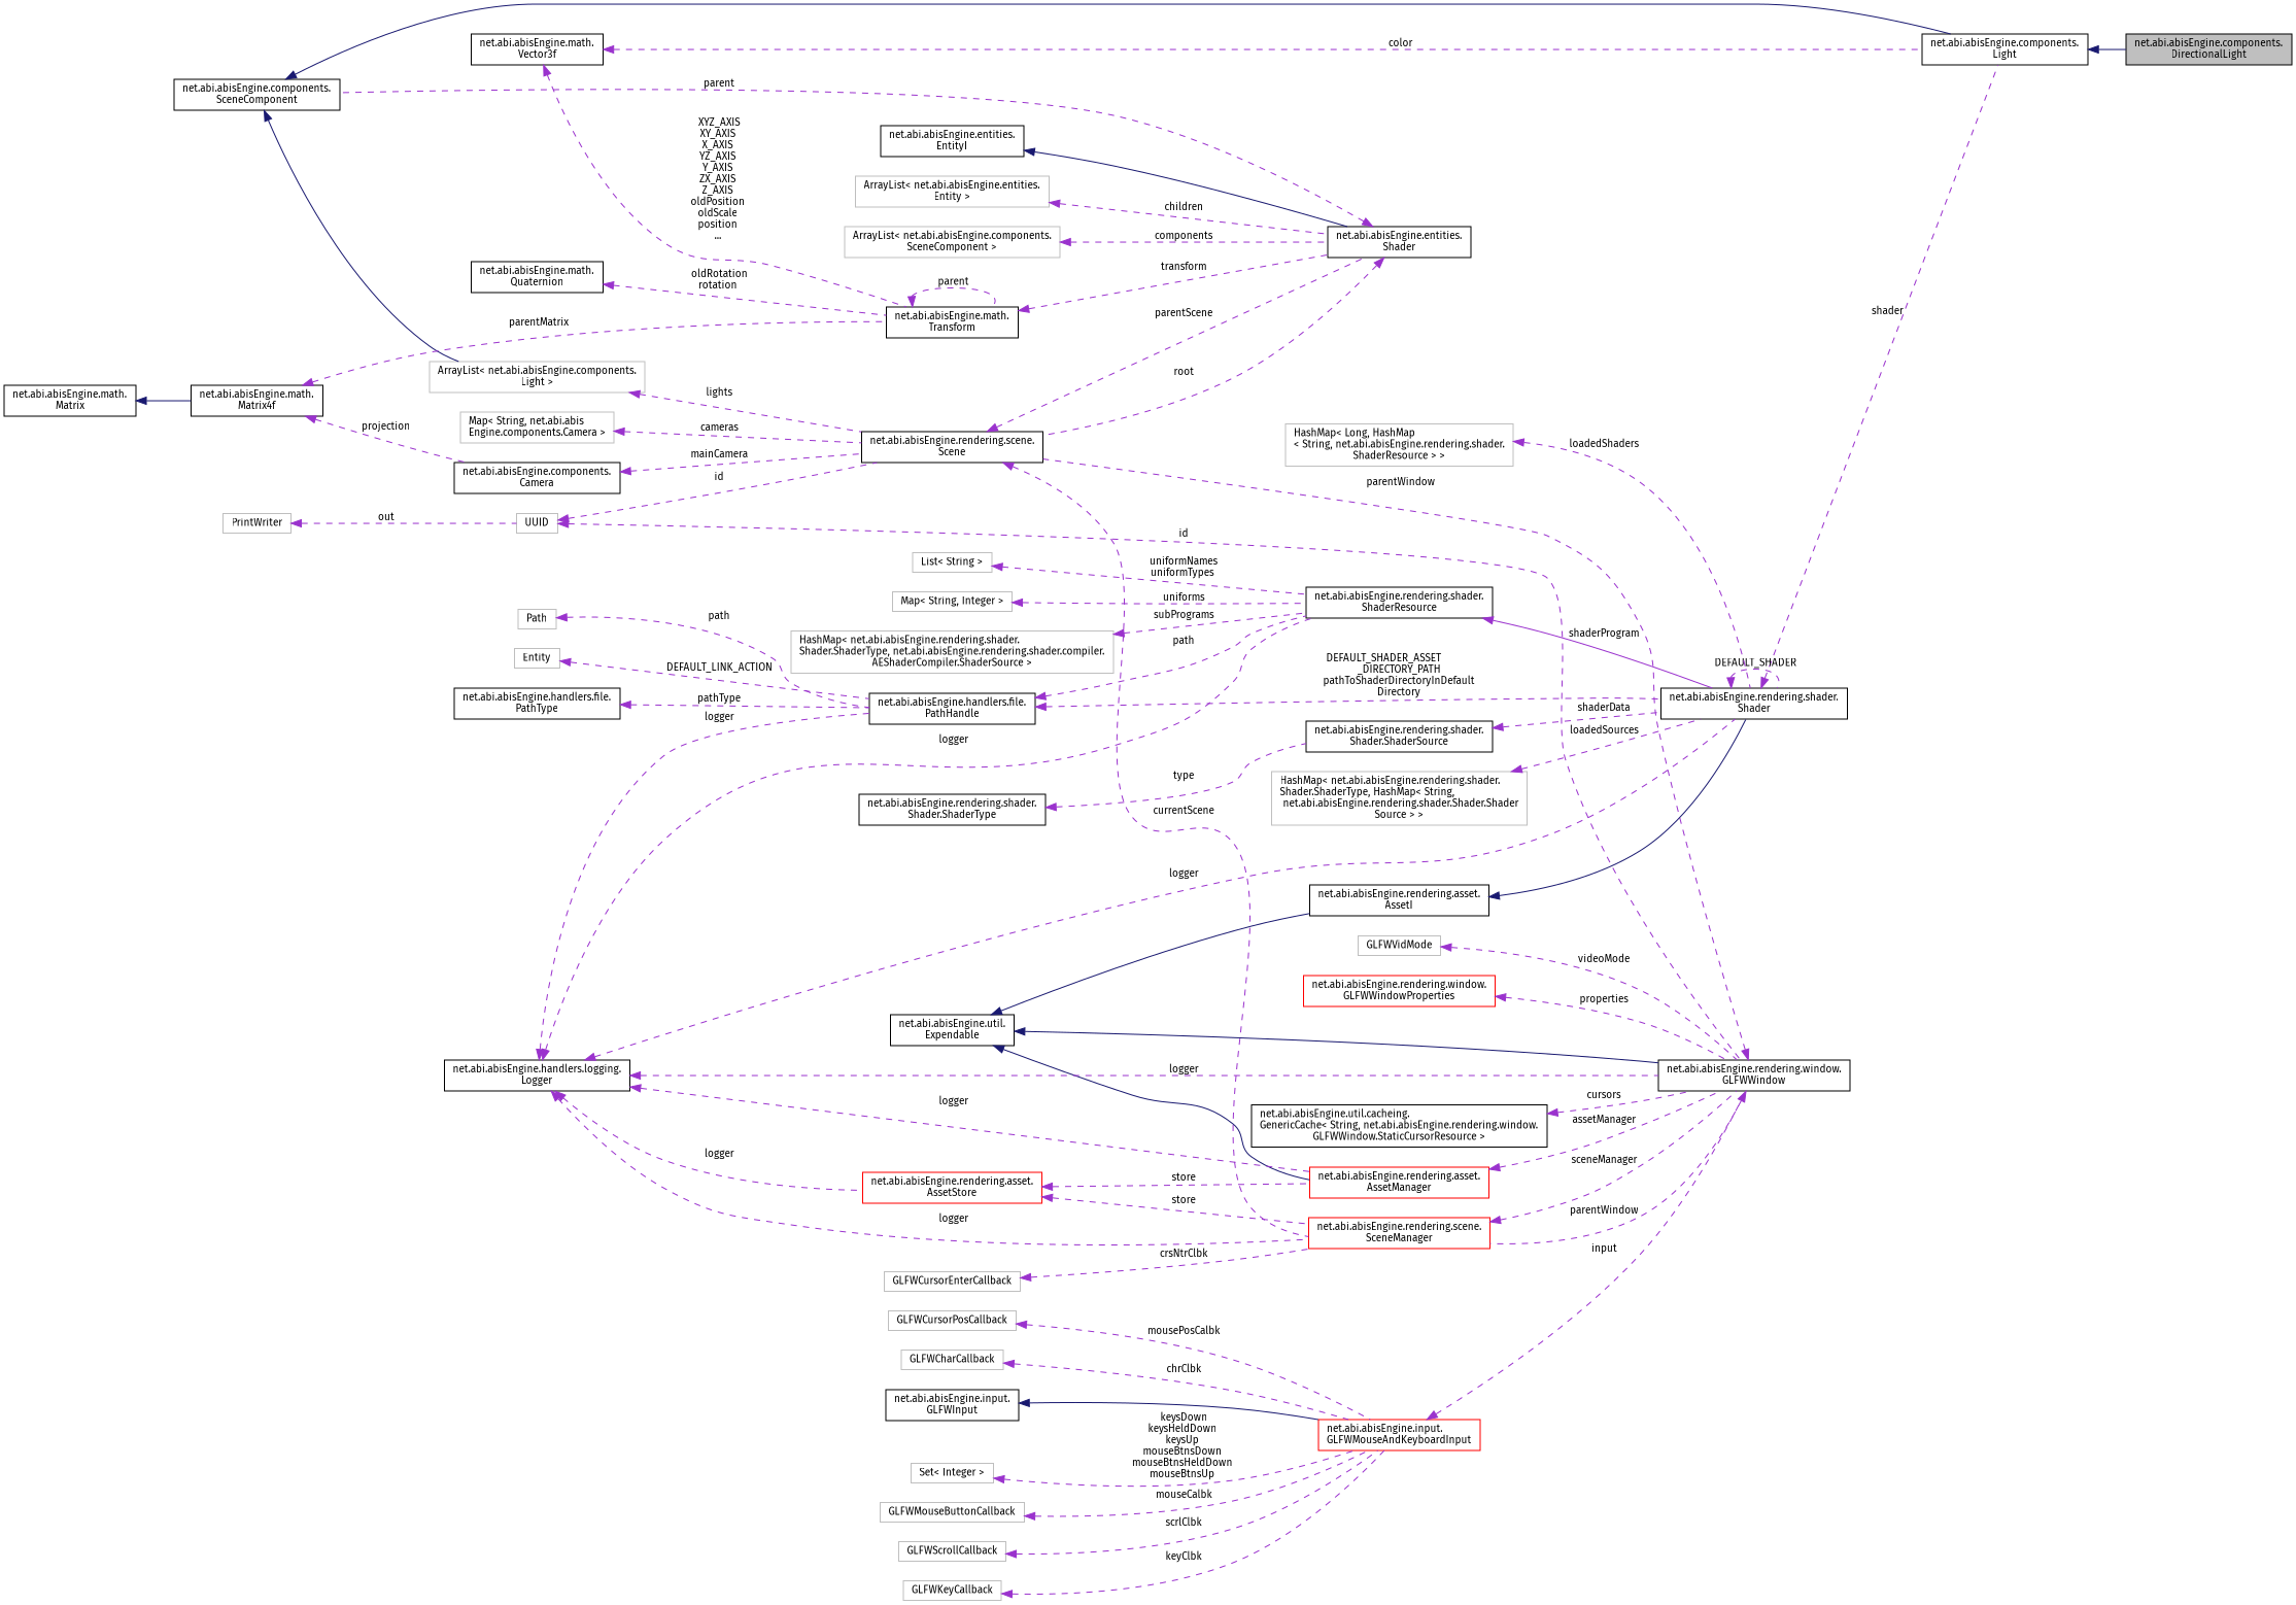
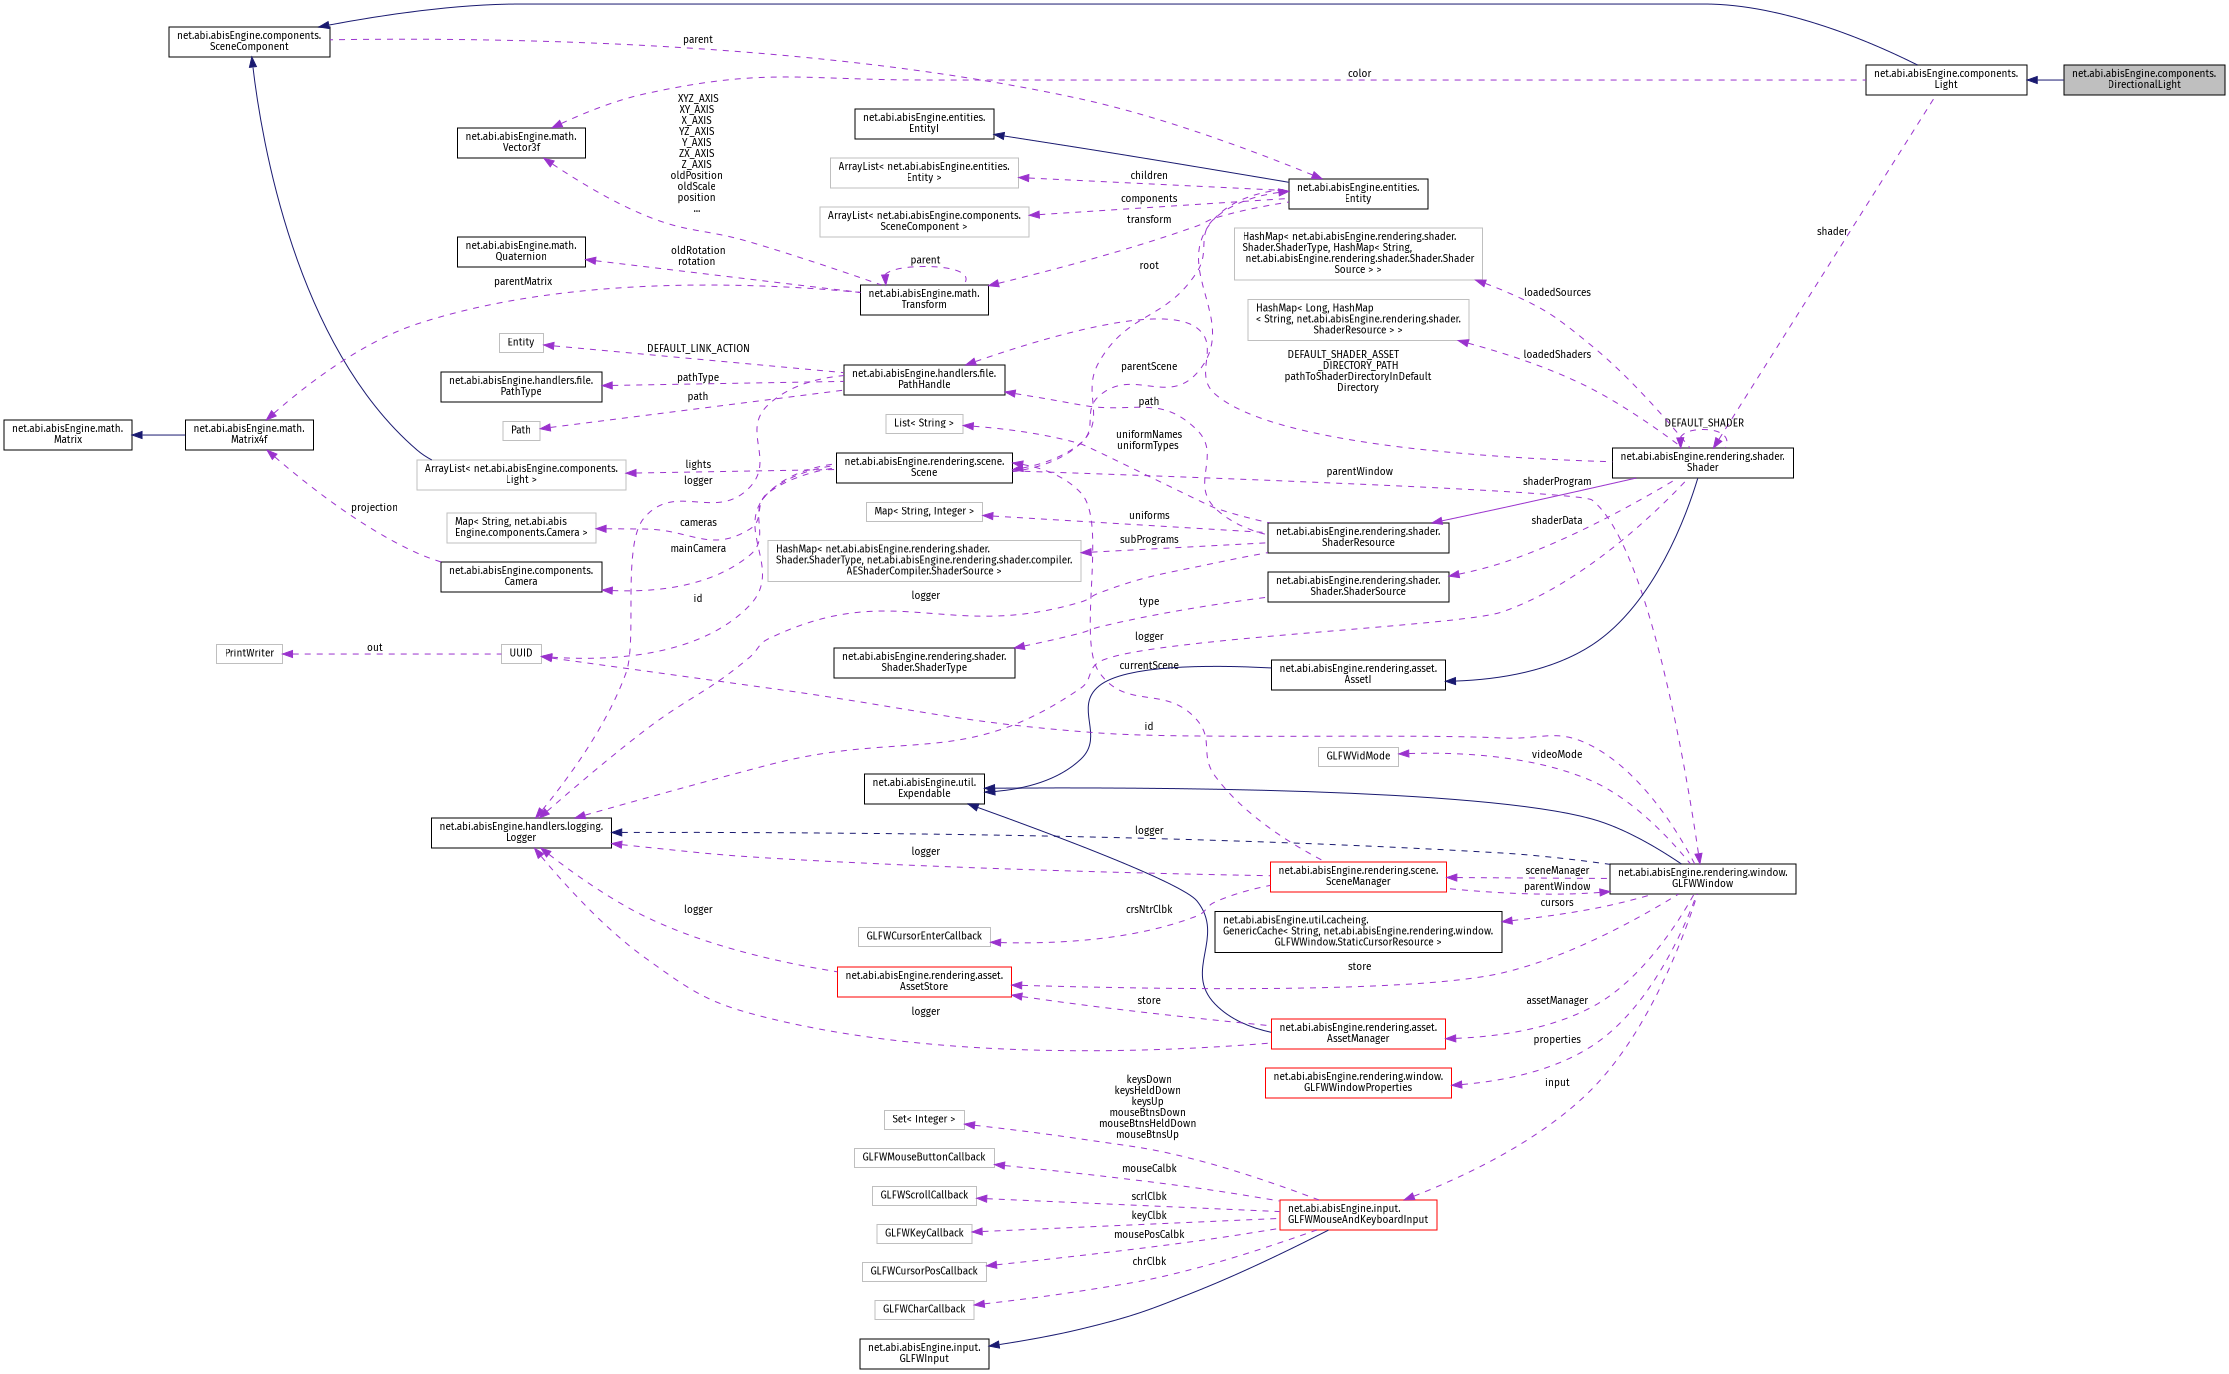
  digraph {
    fontname="Fira Sans"
    rankdir=LR
    node [color=black fillcolor=white fontname="Fira Sans" fontsize=10 shape=record style=filled]
    edge [color=darkorchid3 dir=back fontname="Fira Sans" fontsize=10 labelfontname=Helvetica labelfontsize=10 style=dashed]
    n1 [fillcolor=grey75 fontcolor=black height=0.2 label="net.abi.abisEngine.components.\lDirectionalLight" width=0.4]
    n2 [height=0.2 label="net.abi.abisEngine.components.\lLight" width=0.4]
    n3 [height=0.2 label="net.abi.abisEngine.components.\lSceneComponent" width=0.4]
    n4 [color=grey75 height=0.2 label="ArrayList\< net.abi.abisEngine.components.\lLight \>" width=0.4]
    n5 [height=0.2 label="net.abi.abisEngine.components.\lCamera" width=0.4]
    n6 [height=0.2 label="net.abi.abisEngine.rendering.scene.\lScene" width=0.4]
-   n7 [height=0.2 label="net.abi.abisEngine.entities.\lShader" width=0.4]
+   n7 [height=0.2 label="net.abi.abisEngine.entities.\lEntity" width=0.4]
    n8 [color=red height=0.2 label="net.abi.abisEngine.rendering.scene.\lSceneManager" width=0.4]
    n9 [height=0.2 label="net.abi.abisEngine.entities.\lEntityI" width=0.4]
    n10 [color=grey75 height=0.2 label="ArrayList\< net.abi.abisEngine.entities.\lEntity \>" width=0.4]
    n11 [color=grey75 height=0.2 label="ArrayList\< net.abi.abisEngine.components.\lSceneComponent \>" width=0.4]
    n12 [height=0.2 label="net.abi.abisEngine.rendering.window.\lGLFWWindow" width=0.4]
    n13 [height=0.2 label="net.abi.abisEngine.util.\lExpendable" width=0.4]
    n14 [color=red height=0.2 label="net.abi.abisEngine.rendering.asset.\lAssetManager" width=0.4]
    n15 [height=0.2 label="net.abi.abisEngine.rendering.asset.\lAssetI" width=0.4]
    n16 [height=0.2 label="net.abi.abisEngine.rendering.shader.\lShader" width=0.4]
    n17 [color=red height=0.2 label="net.abi.abisEngine.input.\lGLFWMouseAndKeyboardInput" width=0.4]
    n18 [height=0.2 label="net.abi.abisEngine.input.\lGLFWInput" width=0.4]
    n19 [color=grey75 height=0.2 label="Set\< Integer \>" width=0.4]
    n20 [color=grey75 height=0.2 label=GLFWMouseButtonCallback width=0.4]
    n21 [color=grey75 height=0.2 label=GLFWCursorEnterCallback width=0.4]
    n22 [color=grey75 height=0.2 label=GLFWScrollCallback width=0.4]
    n23 [color=grey75 height=0.2 label=GLFWKeyCallback width=0.4]
    n24 [color=grey75 height=0.2 label=GLFWCursorPosCallback width=0.4]
    n25 [color=grey75 height=0.2 label=GLFWCharCallback width=0.4]
    n26 [color=red height=0.2 label="net.abi.abisEngine.rendering.asset.\lAssetStore" width=0.4]
    n27 [height=0.2 label="net.abi.abisEngine.handlers.logging.\lLogger" width=0.4]
    n28 [height=0.2 label="net.abi.abisEngine.rendering.shader.\lShaderResource" width=0.4]
    n29 [height=0.2 label="net.abi.abisEngine.handlers.file.\lPathHandle" width=0.4]
    n30 [color=grey75 height=0.2 label=PrintWriter width=0.4]
    n31 [color=grey75 height=0.2 label=UUID width=0.4]
    n32 [color=grey75 height=0.2 label=GLFWVidMode width=0.4]
    n33 [color=red height=0.2 label="net.abi.abisEngine.rendering.window.\lGLFWWindowProperties" width=0.4]
    n34 [height=0.2 label="net.abi.abisEngine.util.cacheing.\lGenericCache\< String, net.abi.abisEngine.rendering.window.\lGLFWWindow.StaticCursorResource \>" width=0.4]
    n35 [color=grey75 height=0.2 label="Map\< String, net.abi.abis\lEngine.components.Camera \>" width=0.4]
    n36 [height=0.2 label="net.abi.abisEngine.math.\lMatrix4f" width=0.4]
    n37 [height=0.2 label="net.abi.abisEngine.math.\lTransform" width=0.4]
    n38 [height=0.2 label="net.abi.abisEngine.math.\lMatrix" width=0.4]
    n39 [height=0.2 label="net.abi.abisEngine.math.\lVector3f" width=0.4]
    n40 [height=0.2 label="net.abi.abisEngine.math.\lQuaternion" width=0.4]
    n41 [color=grey75 height=0.2 label="List\< String \>" width=0.4]
    n42 [color=grey75 height=0.2 label=Entity width=0.4]
    n43 [height=0.2 label="net.abi.abisEngine.handlers.file.\lPathType" width=0.4]
    n44 [color=grey75 height=0.2 label=Path width=0.4]
    n45 [color=grey75 height=0.2 label="Map\< String, Integer \>" width=0.4]
    n46 [color=grey75 height=0.2 label="HashMap\< net.abi.abisEngine.rendering.shader.\lShader.ShaderType, net.abi.abisEngine.rendering.shader.compiler.\lAEShaderCompiler.ShaderSource \>" width=0.4]
    n47 [color=grey75 height=0.2 label="HashMap\< net.abi.abisEngine.rendering.shader.\lShader.ShaderType, HashMap\< String,\l net.abi.abisEngine.rendering.shader.Shader.Shader\lSource \> \>" width=0.4]
    n48 [height=0.2 label="net.abi.abisEngine.rendering.shader.\lShader.ShaderSource" width=0.4]
    n49 [height=0.2 label="net.abi.abisEngine.rendering.shader.\lShader.ShaderType" width=0.4]
    n50 [color=grey75 height=0.2 label="HashMap\< Long, HashMap\l\< String, net.abi.abisEngine.rendering.shader.\lShaderResource \> \>" width=0.4]
    n2 -> n1 [color=midnightblue style=solid]
    n3 -> n2 [color=midnightblue style=solid]
    n3 -> n4 [color=midnightblue style=solid]
    n4 -> n6 [label=" lights"]
    n5 -> n6 [label=" mainCamera"]
    n6 -> n7 [label=" parentScene"]
    n6 -> n8 [label=" currentScene"]
    n7 -> n3 [label=" parent"]
    n7 -> n6 [label=" root"]
    n8 -> n12 [label=" sceneManager"]
    n9 -> n7 [color=midnightblue style=solid]
    n10 -> n7 [label=" children"]
    n11 -> n7 [label=" components"]
    n12 -> n6 [label=" parentWindow"]
    n12 -> n8 [label=" parentWindow"]
    n13 -> n12 [color=midnightblue style=solid]
    n13 -> n14 [color=midnightblue style=solid]
    n13 -> n15 [color=midnightblue style=solid]
    n14 -> n12 [label=" assetManager"]
    n15 -> n16 [color=midnightblue style=solid]
    n16 -> n2 [label=" shader"]
    n16 -> n16 [label=" DEFAULT_SHADER"]
    n17 -> n12 [label=" input"]
    n18 -> n17 [color=midnightblue style=solid]
    n19 -> n17 [label=" keysDown\nkeysHeldDown\nkeysUp\nmouseBtnsDown\nmouseBtnsHeldDown\nmouseBtnsUp"]
    n20 -> n17 [label=" mouseCalbk"]
    n21 -> n8 [label=" crsNtrClbk"]
    n22 -> n17 [label=" scrlClbk"]
    n23 -> n17 [label=" keyClbk"]
    n24 -> n17 [label=" mousePosCalbk"]
    n25 -> n17 [label=" chrClbk"]
-   n26 -> n8 [label=" store"]
+   n26 -> n12 [label=" store"]
    n26 -> n14 [label=" store"]
    n27 -> n8 [label=" logger"]
-   n27 -> n12 [label=" logger"]
+   n27 -> n12 [color=midnightblue label=" logger"]
    n27 -> n14 [label=" logger"]
    n27 -> n16 [label=" logger"]
    n27 -> n26 [label=" logger"]
    n27 -> n28 [label=" logger"]
    n27 -> n29 [label=" logger"]
    n28 -> n16 [label=" shaderProgram" style=solid]
    n29 -> n16 [label=" DEFAULT_SHADER_ASSET\l_DIRECTORY_PATH\npathToShaderDirectoryInDefault\lDirectory"]
    n29 -> n28 [label=" path"]
    n30 -> n31 [label=" out"]
    n31 -> n6 [label=" id"]
    n31 -> n12 [label=" id"]
    n32 -> n12 [label=" videoMode"]
    n33 -> n12 [label=" properties"]
    n34 -> n12 [label=" cursors"]
    n35 -> n6 [label=" cameras"]
    n36 -> n5 [label=" projection"]
    n36 -> n37 [label=" parentMatrix"]
    n37 -> n7 [label=" transform"]
    n37 -> n37 [label=" parent"]
    n38 -> n36 [color=midnightblue style=solid]
    n39 -> n2 [label=" color"]
    n39 -> n37 [label=" XYZ_AXIS\nXY_AXIS\nX_AXIS\nYZ_AXIS\nY_AXIS\nZX_AXIS\nZ_AXIS\noldPosition\noldScale\nposition\n..."]
    n40 -> n37 [label=" oldRotation\nrotation"]
    n41 -> n28 [label=" uniformNames\nuniformTypes"]
    n42 -> n29 [label=" DEFAULT_LINK_ACTION"]
    n43 -> n29 [label=" pathType"]
    n44 -> n29 [label=" path"]
    n45 -> n28 [label=" uniforms"]
    n46 -> n28 [label=" subPrograms"]
    n47 -> n16 [label=" loadedSources"]
    n48 -> n16 [label=" shaderData"]
    n49 -> n48 [label=" type"]
    n50 -> n16 [label=" loadedShaders"]
  }
